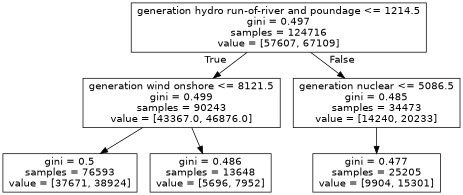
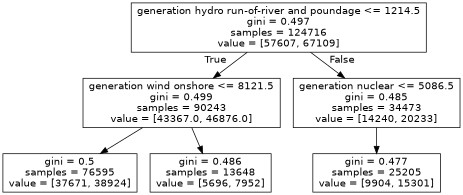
  digraph {
    node [fontname=helvetica shape=box]
    edge [fontname=helvetica]
    n1 [label="generation hydro run-of-river and poundage <= 1214.5\ngini = 0.497\nsamples = 124716\nvalue = [57607, 67109]"]
    n2 [label="generation wind onshore <= 8121.5\ngini = 0.499\nsamples = 90243\nvalue = [43367.0, 46876.0]"]
    n3 [label="generation nuclear <= 5086.5\ngini = 0.485\nsamples = 34473\nvalue = [14240, 20233]"]
-   n4 [label="gini = 0.5\nsamples = 76593\nvalue = [37671, 38924]"]
+   n4 [label="gini = 0.5\nsamples = 76595\nvalue = [37671, 38924]"]
    n5 [label="gini = 0.486\nsamples = 13648\nvalue = [5696, 7952]"]
    n6 [label="gini = 0.477\nsamples = 25205\nvalue = [9904, 15301]"]
    n1 -> n2 [headlabel=True labelangle=45 labeldistance=2.5]
    n1 -> n3 [headlabel=False labelangle=-45 labeldistance=2.5]
    n2 -> n4
    n2 -> n5
    n3 -> n6
  }
